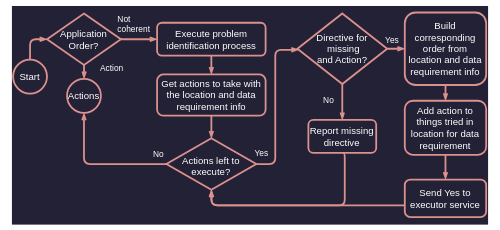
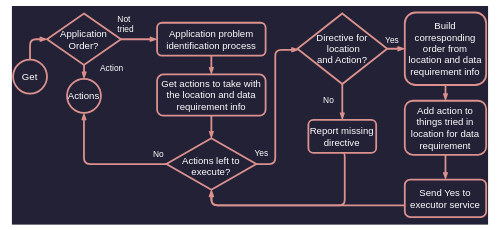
  <mxCell id="0" />
  <mxCell id="1" parent="0" />
  <mxCell id="2" value="" style="group;fillColor=#232136;strokeColor=#232136;strokeWidth=25;" parent="1" vertex="1" connectable="0"><mxGeometry x="31" y="22" width="770" height="340" as="geometry" /></mxCell>
- <mxCell id="3" value="&lt;font style=&quot;font-size: 16px;&quot;&gt;Start&lt;/font&gt;" style="ellipse;whiteSpace=wrap;html=1;aspect=fixed;strokeColor=#DB918D;fontColor=#FFFFFF;fillColor=none;strokeWidth=3;fontSize=12;" parent="2" vertex="1"><mxGeometry x="-10.548" y="77.052" width="56.618" height="56.618" as="geometry" /></mxCell>
+ <mxCell id="3" value="&lt;font style=&quot;font-size: 16px;&quot;&gt;Get&lt;/font&gt;" style="ellipse;whiteSpace=wrap;html=1;aspect=fixed;strokeColor=#DB918D;fontColor=#FFFFFF;fillColor=none;strokeWidth=3;fontSize=12;" parent="2" vertex="1"><mxGeometry x="-10.548" y="77.052" width="56.618" height="56.618" as="geometry" /></mxCell>
  <mxCell id="4" value="&lt;font style=&quot;font-size: 16px;&quot;&gt;Actions&lt;/font&gt;" style="ellipse;whiteSpace=wrap;html=1;aspect=fixed;strokeColor=#DB918D;fontColor=#FFFFFF;fillColor=none;strokeWidth=3;fontSize=12;" parent="2" vertex="1"><mxGeometry x="79.496" y="109.187" width="56.618" height="56.618" as="geometry" /></mxCell>
- <mxCell id="5" value="&lt;font style=&quot;font-size: 16px;&quot;&gt;Execute problem identification process&lt;/font&gt;" style="rounded=1;whiteSpace=wrap;html=1;strokeColor=#DB918D;fontColor=#FFFFFF;fillColor=none;strokeWidth=3;fontSize=12;" parent="2" vertex="1"><mxGeometry x="229.868" y="15.478" width="181.176" height="55.034" as="geometry" /></mxCell>
+ <mxCell id="5" value="&lt;font style=&quot;font-size: 16px;&quot;&gt;Application problem identification process&lt;/font&gt;" style="rounded=1;whiteSpace=wrap;html=1;strokeColor=#DB918D;fontColor=#FFFFFF;fillColor=none;strokeWidth=3;fontSize=12;" parent="2" vertex="1"><mxGeometry x="229.868" y="15.478" width="181.176" height="55.034" as="geometry" /></mxCell>
  <mxCell id="6" value="&lt;font style=&quot;font-size: 16px;&quot;&gt;Application &lt;br style=&quot;&quot;&gt;Order?&lt;/font&gt;" style="rhombus;whiteSpace=wrap;html=1;rounded=0;strokeColor=#DB918D;strokeWidth=3;align=center;verticalAlign=middle;fontFamily=Helvetica;fontSize=12;fontColor=#FFFFFF;fillColor=none;spacingTop=2;" parent="2" vertex="1"><mxGeometry x="46.07" width="123.46" height="85.991" as="geometry" /></mxCell>
  <mxCell id="7" style="edgeStyle=orthogonalEdgeStyle;shape=connector;curved=0;rounded=1;orthogonalLoop=1;jettySize=auto;html=1;labelBackgroundColor=default;strokeColor=#DB918D;strokeWidth=3;align=center;verticalAlign=middle;fontFamily=Helvetica;fontSize=12;fontColor=#FFFFFF;endArrow=openThin;endFill=0;fillColor=#FAE5C7;entryX=0;entryY=0.5;entryDx=0;entryDy=0;exitX=0.5;exitY=0;exitDx=0;exitDy=0;" parent="2" source="3" target="6" edge="1"><mxGeometry relative="1" as="geometry" /></mxCell>
  <mxCell id="8" style="edgeStyle=orthogonalEdgeStyle;shape=connector;curved=0;rounded=1;orthogonalLoop=1;jettySize=auto;html=1;labelBackgroundColor=default;strokeColor=#DB918D;strokeWidth=3;align=center;verticalAlign=middle;fontFamily=Helvetica;fontSize=12;fontColor=#FFFFFF;endArrow=openThin;endFill=0;fillColor=#FAE5C7;" parent="2" source="6" target="4" edge="1"><mxGeometry relative="1" as="geometry" /></mxCell>
  <mxCell id="9" style="edgeStyle=orthogonalEdgeStyle;shape=connector;curved=0;rounded=1;orthogonalLoop=1;jettySize=auto;html=1;labelBackgroundColor=default;strokeColor=#DB918D;strokeWidth=3;align=center;verticalAlign=middle;fontFamily=Helvetica;fontSize=12;fontColor=#FFFFFF;endArrow=openThin;endFill=0;fillColor=#FAE5C7;" parent="2" source="6" target="5" edge="1"><mxGeometry relative="1" as="geometry" /></mxCell>
  <mxCell id="10" value="&lt;font style=&quot;font-size: 14px;&quot;&gt;Action&lt;/font&gt;" style="text;html=1;strokeColor=none;fillColor=none;align=center;verticalAlign=middle;whiteSpace=wrap;rounded=0;fontSize=12;fontFamily=Helvetica;fontColor=#FFFFFF;" parent="2" vertex="1"><mxGeometry x="134.467" y="77.048" width="41.048" height="27.517" as="geometry" /></mxCell>
- <mxCell id="11" value="&lt;font style=&quot;font-size: 14px;&quot;&gt;Not &lt;br style=&quot;&quot;&gt;coherent&lt;/font&gt;" style="text;html=1;strokeColor=none;fillColor=none;align=left;verticalAlign=middle;whiteSpace=wrap;rounded=0;fontSize=12;fontFamily=Helvetica;fontColor=#FFFFFF;" parent="2" vertex="1"><mxGeometry x="161.693" y="2.752" width="83.692" height="27.517" as="geometry" /></mxCell>
+ <mxCell id="11" value="&lt;font style=&quot;font-size: 14px;&quot;&gt;Not &lt;br style=&quot;&quot;&gt;tried&lt;/font&gt;" style="text;html=1;strokeColor=none;fillColor=none;align=left;verticalAlign=middle;whiteSpace=wrap;rounded=0;fontSize=12;fontFamily=Helvetica;fontColor=#FFFFFF;" parent="2" vertex="1"><mxGeometry x="161.693" y="2.752" width="83.692" height="27.517" as="geometry" /></mxCell>
  <mxCell id="12" value="&lt;font style=&quot;font-size: 16px;&quot;&gt;Get actions to take with the location and data requirement info&lt;/font&gt;" style="rounded=1;whiteSpace=wrap;html=1;strokeColor=#DB918D;fontColor=#FFFFFF;fillColor=none;strokeWidth=3;fontSize=12;" parent="2" vertex="1"><mxGeometry x="229.868" y="101.813" width="181.176" height="68.792" as="geometry" /></mxCell>
  <mxCell id="13" style="edgeStyle=orthogonalEdgeStyle;shape=connector;curved=0;rounded=1;orthogonalLoop=1;jettySize=auto;html=1;exitX=0.5;exitY=1;exitDx=0;exitDy=0;labelBackgroundColor=default;strokeColor=#DB918D;strokeWidth=3;align=center;verticalAlign=middle;fontFamily=Helvetica;fontSize=12;fontColor=#FFFFFF;endArrow=openThin;endFill=0;fillColor=#FAE5C7;" parent="2" source="5" target="12" edge="1"><mxGeometry relative="1" as="geometry" /></mxCell>
  <mxCell id="14" style="edgeStyle=orthogonalEdgeStyle;shape=connector;curved=0;rounded=1;orthogonalLoop=1;jettySize=auto;html=1;exitX=0;exitY=0.5;exitDx=0;exitDy=0;entryX=0.5;entryY=1;entryDx=0;entryDy=0;labelBackgroundColor=default;strokeColor=#DB918D;strokeWidth=3;align=center;verticalAlign=middle;fontFamily=Helvetica;fontSize=12;fontColor=#FFFFFF;endArrow=openThin;endFill=0;fillColor=#FAE5C7;" parent="2" source="15" target="4" edge="1"><mxGeometry relative="1" as="geometry" /></mxCell>
  <mxCell id="15" value="&lt;font style=&quot;font-size: 16px;&quot;&gt;Actions left to execute?&lt;/font&gt;" style="rhombus;whiteSpace=wrap;html=1;rounded=0;strokeColor=#DB918D;strokeWidth=3;align=center;verticalAlign=middle;fontFamily=Helvetica;fontSize=12;fontColor=#FFFFFF;fillColor=none;spacingTop=7;" parent="2" vertex="1"><mxGeometry x="245.387" y="208.449" width="150.139" height="85.996" as="geometry" /></mxCell>
  <mxCell id="16" style="edgeStyle=orthogonalEdgeStyle;shape=connector;curved=0;rounded=1;orthogonalLoop=1;jettySize=auto;html=1;labelBackgroundColor=default;strokeColor=#DB918D;strokeWidth=3;align=center;verticalAlign=middle;fontFamily=Helvetica;fontSize=12;fontColor=#FFFFFF;endArrow=openThin;endFill=0;fillColor=#FAE5C7;" parent="2" source="12" target="15" edge="1"><mxGeometry relative="1" as="geometry" /></mxCell>
  <mxCell id="17" value="&lt;font style=&quot;font-size: 14px;&quot;&gt;No&lt;/font&gt;" style="text;html=1;strokeColor=none;fillColor=none;align=center;verticalAlign=middle;whiteSpace=wrap;rounded=0;fontSize=12;fontFamily=Helvetica;fontColor=#FFFFFF;" parent="2" vertex="1"><mxGeometry x="218.782" y="222.201" width="26.61" height="25.453" as="geometry" /></mxCell>
  <mxCell id="18" value="&lt;font style=&quot;font-size: 14px;&quot;&gt;Yes&lt;/font&gt;" style="text;html=1;strokeColor=none;fillColor=none;align=center;verticalAlign=middle;whiteSpace=wrap;rounded=0;fontSize=12;fontFamily=Helvetica;fontColor=#FFFFFF;" parent="2" vertex="1"><mxGeometry x="383.947" y="220.132" width="41.048" height="27.517" as="geometry" /></mxCell>
  <mxCell id="19" value="&lt;font style=&quot;font-size: 16px;&quot;&gt;Build corresponding order from &lt;br&gt;location and data&lt;br&gt;requirement info&lt;/font&gt;" style="rounded=1;whiteSpace=wrap;html=1;strokeColor=#DB918D;fontColor=#FFFFFF;fillColor=none;strokeWidth=3;fontSize=12;" parent="2" vertex="1"><mxGeometry x="643.421" y="-1.636" width="135.882" height="121.075" as="geometry" /></mxCell>
  <mxCell id="20" style="edgeStyle=orthogonalEdgeStyle;shape=connector;curved=0;rounded=1;orthogonalLoop=1;jettySize=auto;html=1;entryX=0.5;entryY=1;entryDx=0;entryDy=0;labelBackgroundColor=default;strokeColor=#DB918D;strokeWidth=3;align=center;verticalAlign=middle;fontFamily=Helvetica;fontSize=12;fontColor=#FFFFFF;endArrow=openThin;endFill=0;fillColor=#FAE5C7;exitX=0.5;exitY=1;exitDx=0;exitDy=0;" parent="2" source="25" target="15" edge="1"><mxGeometry relative="1" as="geometry"><Array as="points"><mxPoint x="543.219" y="320.409" /><mxPoint x="320.658" y="320.409" /></Array></mxGeometry></mxCell>
  <mxCell id="21" style="edgeStyle=orthogonalEdgeStyle;shape=connector;curved=0;rounded=1;orthogonalLoop=1;jettySize=auto;html=1;labelBackgroundColor=default;strokeColor=#DB918D;strokeWidth=3;align=center;verticalAlign=middle;fontFamily=Helvetica;fontSize=12;fontColor=#FFFFFF;endArrow=openThin;endFill=0;fillColor=#FAE5C7;entryX=0;entryY=0.5;entryDx=0;entryDy=0;" parent="2" source="22" target="19" edge="1"><mxGeometry relative="1" as="geometry" /></mxCell>
- <mxCell id="22" value="&lt;font style=&quot;font-size: 16px;&quot;&gt;Directive for&lt;br style=&quot;&quot;&gt;&amp;nbsp;missing &lt;br style=&quot;&quot;&gt;and Action?&lt;/font&gt;" style="rhombus;whiteSpace=wrap;html=1;rounded=0;strokeColor=#DB918D;strokeWidth=3;align=center;verticalAlign=middle;fontFamily=Helvetica;fontSize=12;fontColor=#FFFFFF;fillColor=none;spacingTop=0;" parent="2" vertex="1"><mxGeometry x="464.11" width="149.95" height="117.796" as="geometry" /></mxCell>
+ <mxCell id="22" value="&lt;font style=&quot;font-size: 16px;&quot;&gt;Directive for&lt;br style=&quot;&quot;&gt;&amp;nbsp;location &lt;br style=&quot;&quot;&gt;and Action?&lt;/font&gt;" style="rhombus;whiteSpace=wrap;html=1;rounded=0;strokeColor=#DB918D;strokeWidth=3;align=center;verticalAlign=middle;fontFamily=Helvetica;fontSize=12;fontColor=#FFFFFF;fillColor=none;spacingTop=0;" parent="2" vertex="1"><mxGeometry x="464.11" width="149.95" height="117.796" as="geometry" /></mxCell>
  <mxCell id="23" style="edgeStyle=orthogonalEdgeStyle;shape=connector;curved=0;rounded=1;orthogonalLoop=1;jettySize=auto;html=1;labelBackgroundColor=default;strokeColor=#DB918D;strokeWidth=3;align=center;verticalAlign=middle;fontFamily=Helvetica;fontSize=12;fontColor=#FFFFFF;endArrow=openThin;endFill=0;fillColor=#FAE5C7;exitX=1;exitY=0.5;exitDx=0;exitDy=0;" parent="2" source="15" target="22" edge="1"><mxGeometry relative="1" as="geometry"><Array as="points"><mxPoint x="427.192" y="251.75" /><mxPoint x="427.192" y="60.649" /></Array><mxPoint x="471.07" y="144.464" as="targetPoint" /></mxGeometry></mxCell>
  <mxCell id="24" value="" style="edgeStyle=orthogonalEdgeStyle;shape=connector;curved=0;rounded=1;orthogonalLoop=1;jettySize=auto;html=1;labelBackgroundColor=default;strokeColor=#DB918D;strokeWidth=3;align=center;verticalAlign=middle;fontFamily=Helvetica;fontSize=12;fontColor=#FFFFFF;endArrow=openThin;endFill=0;fillColor=#FAE5C7;exitX=0.5;exitY=1;exitDx=0;exitDy=0;" parent="2" source="22" target="25" edge="1"><mxGeometry relative="1" as="geometry"><mxPoint x="542.397" y="196.747" as="sourcePoint" /><mxPoint x="320.456" y="295.808" as="targetPoint" /></mxGeometry></mxCell>
  <mxCell id="25" value="&lt;font style=&quot;font-size: 16px;&quot;&gt;Report missing directive&lt;/font&gt;" style="rounded=1;whiteSpace=wrap;html=1;strokeColor=#DB918D;fontColor=#FFFFFF;fillColor=none;strokeWidth=3;fontSize=12;" parent="2" vertex="1"><mxGeometry x="482.471" y="177.619" width="113.235" height="55.034" as="geometry" /></mxCell>
  <mxCell id="26" value="&lt;font style=&quot;font-size: 16px;&quot;&gt;Add action to things tried in location for data requirement&lt;/font&gt;" style="rounded=1;whiteSpace=wrap;html=1;strokeColor=#DB918D;fontColor=#FFFFFF;fillColor=none;strokeWidth=3;fontSize=12;spacingLeft=3;spacingRight=3;" parent="2" vertex="1"><mxGeometry x="643.421" y="145.686" width="135.882" height="90.283" as="geometry" /></mxCell>
  <mxCell id="27" style="edgeStyle=orthogonalEdgeStyle;shape=connector;curved=0;rounded=1;orthogonalLoop=1;jettySize=auto;html=1;labelBackgroundColor=default;strokeColor=#DB918D;strokeWidth=3;align=center;verticalAlign=middle;fontFamily=Helvetica;fontSize=12;fontColor=#FFFFFF;endArrow=openThin;endFill=0;fillColor=#FAE5C7;" parent="2" source="19" target="26" edge="1"><mxGeometry relative="1" as="geometry" /></mxCell>
  <mxCell id="28" style="edgeStyle=orthogonalEdgeStyle;shape=connector;curved=0;rounded=1;orthogonalLoop=1;jettySize=auto;html=1;labelBackgroundColor=default;strokeColor=#DB918D;strokeWidth=3;align=center;verticalAlign=middle;fontFamily=Helvetica;fontSize=12;fontColor=#FFFFFF;endArrow=openThin;endFill=0;fillColor=#FAE5C7;" parent="2" source="29" target="15" edge="1"><mxGeometry relative="1" as="geometry"><Array as="points"><mxPoint x="320.658" y="320.409" /></Array></mxGeometry></mxCell>
  <mxCell id="29" value="&lt;font style=&quot;font-size: 16px;&quot;&gt;Send Yes to &lt;br style=&quot;&quot;&gt;executor service&lt;/font&gt;" style="rounded=1;whiteSpace=wrap;html=1;strokeColor=#DB918D;fontColor=#FFFFFF;fillColor=none;strokeWidth=3;fontSize=12;" parent="2" vertex="1"><mxGeometry x="643.421" y="277.234" width="135.882" height="62.766" as="geometry" /></mxCell>
  <mxCell id="30" value="" style="edgeStyle=orthogonalEdgeStyle;shape=connector;curved=0;rounded=1;orthogonalLoop=1;jettySize=auto;html=1;labelBackgroundColor=default;strokeColor=#DB918D;strokeWidth=3;align=center;verticalAlign=middle;fontFamily=Helvetica;fontSize=12;fontColor=#FFFFFF;endArrow=openThin;endFill=0;fillColor=#FAE5C7;" parent="2" source="26" target="29" edge="1"><mxGeometry relative="1" as="geometry" /></mxCell>
  <mxCell id="31" value="&lt;font style=&quot;font-size: 14px;&quot;&gt;Yes&lt;/font&gt;" style="text;html=1;strokeColor=none;fillColor=none;align=center;verticalAlign=middle;whiteSpace=wrap;rounded=0;fontSize=12;fontFamily=Helvetica;fontColor=#FFFFFF;" parent="2" vertex="1"><mxGeometry x="602.371" y="30.271" width="41.048" height="27.517" as="geometry" /></mxCell>
  <mxCell id="32" value="&lt;font style=&quot;font-size: 14px;&quot;&gt;No&lt;/font&gt;" style="text;html=1;strokeColor=none;fillColor=none;align=center;verticalAlign=middle;whiteSpace=wrap;rounded=0;fontSize=12;fontFamily=Helvetica;fontColor=#FFFFFF;" parent="2" vertex="1"><mxGeometry x="502.765" y="131.912" width="26.61" height="25.453" as="geometry" /></mxCell>
